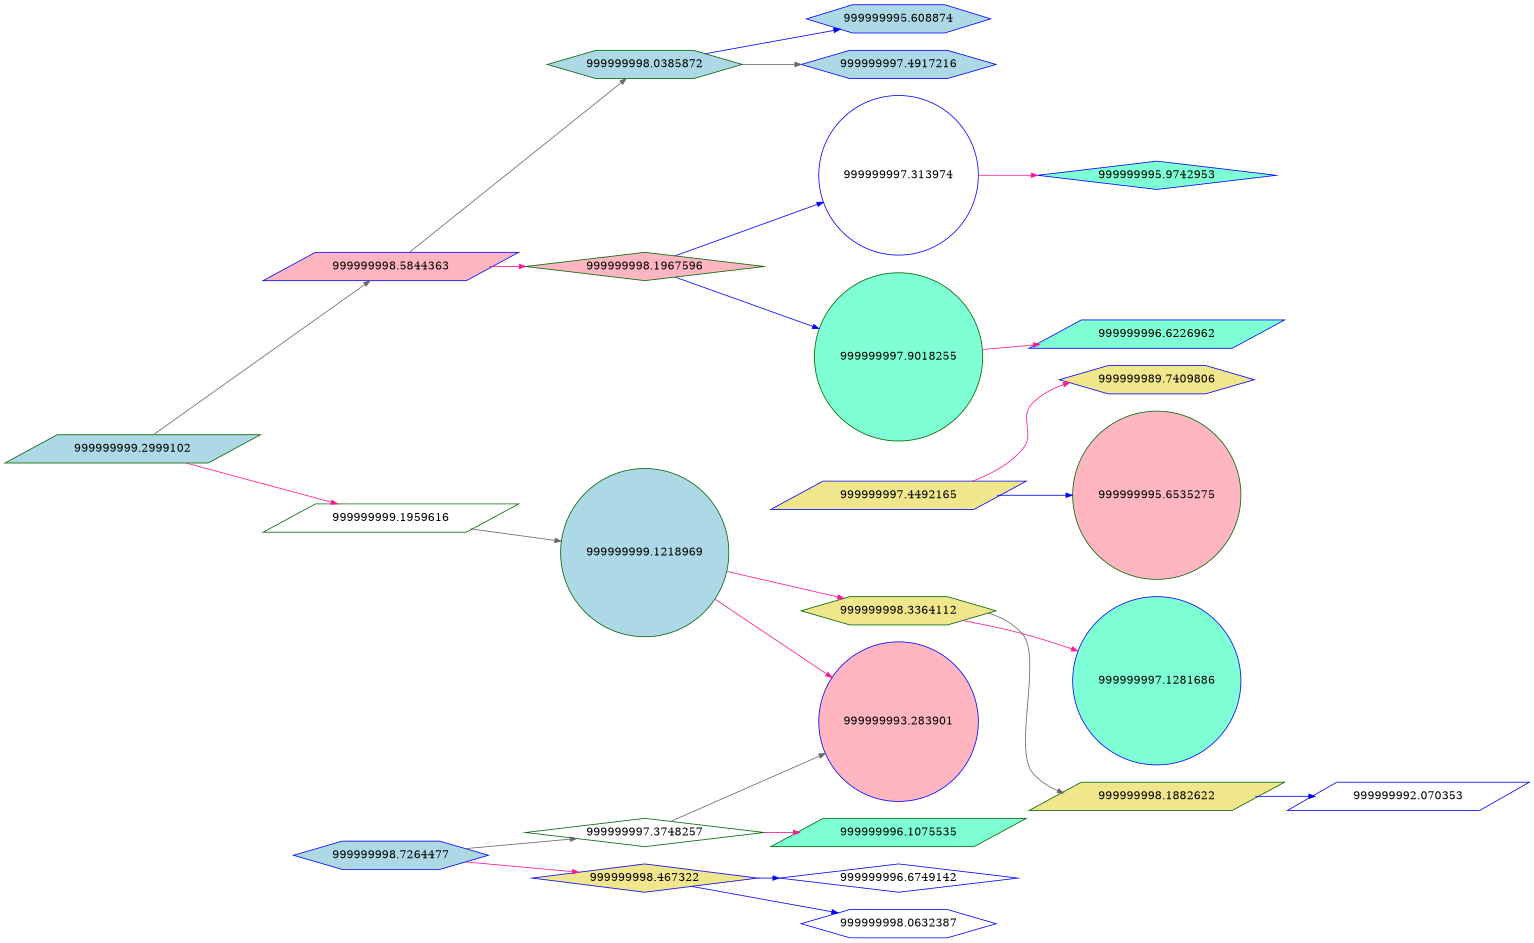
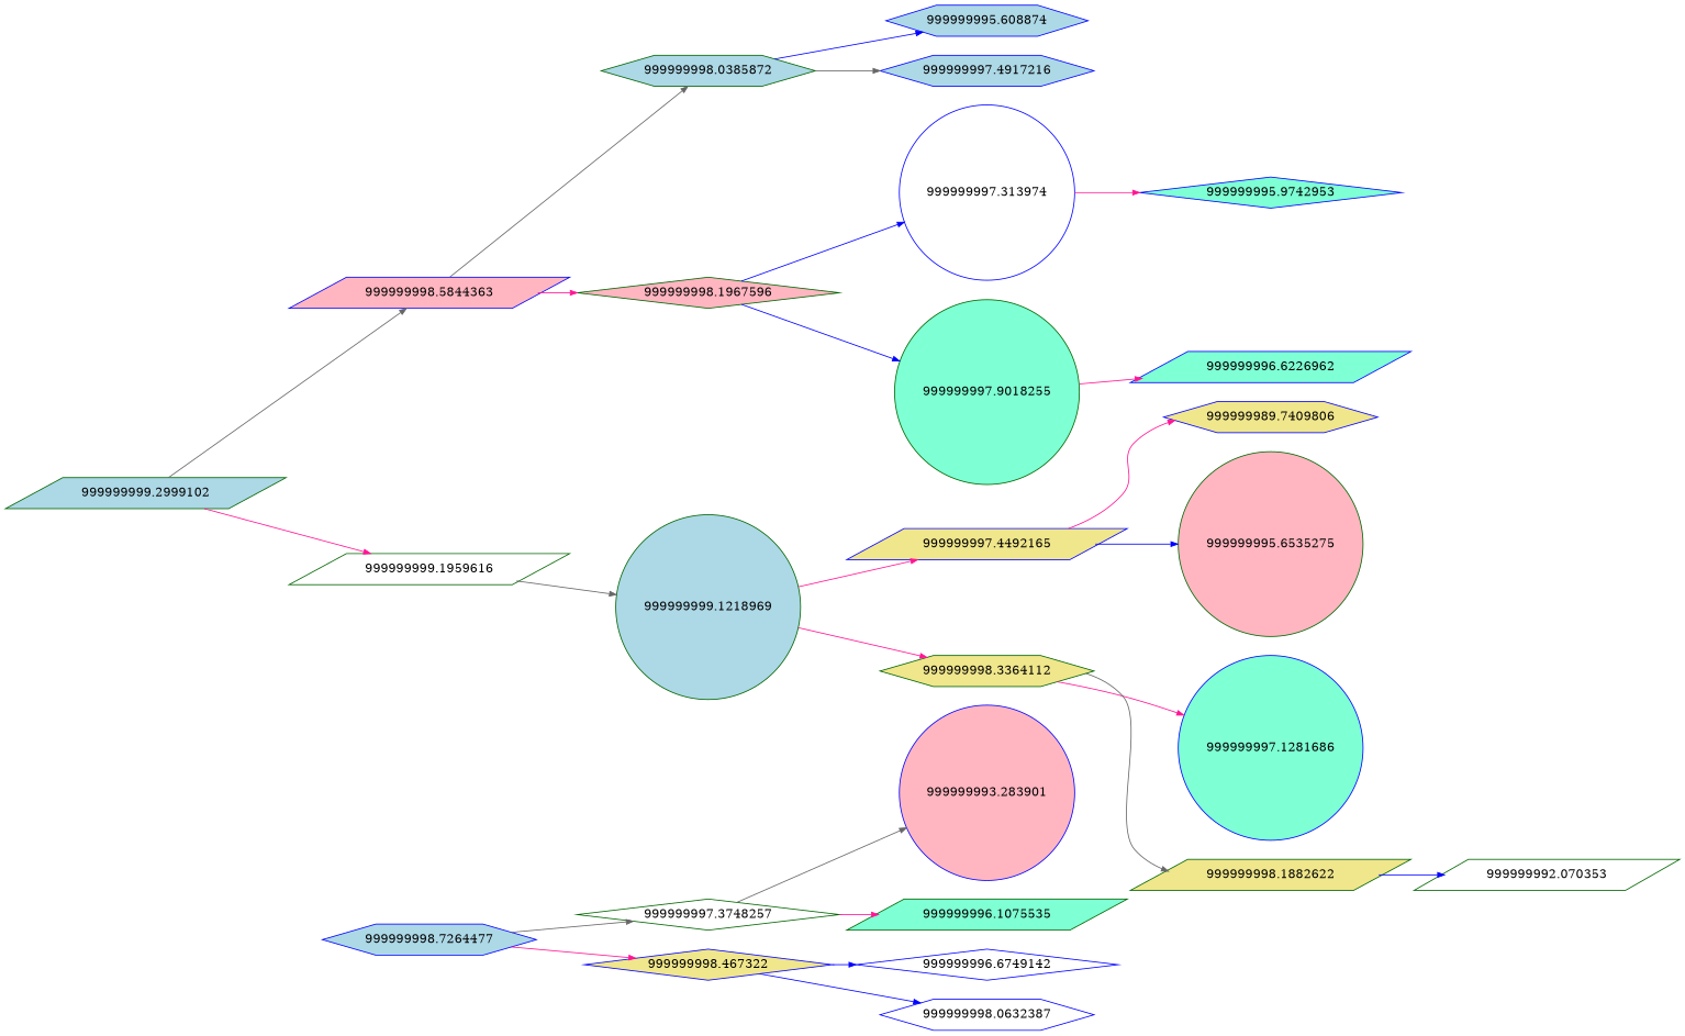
  digraph {
    nodesep=0.3
    rankdir=LR
    ranksep=0.2
    node [color=blue fillcolor=lightblue shape=parallelogram style=filled]
    edge [arrowsize=0.8 color=deeppink]
    n1 [color=darkgreen label=999999999.2999102]
    n2 [color=darkgreen fillcolor=white label=999999999.1959616]
    n3 [fillcolor=lightpink label=999999998.5844363]
    n4 [color=darkgreen label=999999999.1218969 shape=circle]
    n5 [color=darkgreen fillcolor=lightpink label=999999998.1967596 shape=diamond]
    n6 [color=darkgreen label=999999998.0385872 shape=hexagon]
    n7 [label=999999998.7264477 shape=hexagon]
    n8 [color=darkgreen fillcolor=white label=999999997.3748257 shape=diamond]
    n9 [fillcolor=khaki label=999999998.467322 shape=diamond]
    n10 [fillcolor=khaki label=999999997.4492165]
    n11 [color=darkgreen fillcolor=khaki label=999999998.3364112 shape=hexagon]
    n12 [fillcolor=white label=999999997.313974 shape=circle]
    n13 [color=darkgreen fillcolor=aquamarine label=999999997.9018255 shape=circle]
    n14 [label=999999995.608874 shape=hexagon]
    n15 [label=999999997.4917216 shape=hexagon]
    n16 [color=darkgreen fillcolor=aquamarine label=999999996.1075535]
    n17 [fillcolor=lightpink label=999999993.283901 shape=circle]
    n18 [fillcolor=white label=999999996.6749142 shape=diamond]
    n19 [fillcolor=white label=999999998.0632387 shape=hexagon]
    n20 [fillcolor=khaki label=999999989.7409806 shape=hexagon]
    n21 [color=darkgreen fillcolor=lightpink label=999999995.6535275 shape=circle]
    n22 [fillcolor=aquamarine label=999999997.1281686 shape=circle]
    n23 [color=darkgreen fillcolor=khaki label=999999998.1882622]
    n24 [fillcolor=aquamarine label=999999995.9742953 shape=diamond]
    n25 [fillcolor=aquamarine label=999999996.6226962]
-   n26 [fillcolor=white label=999999992.070353]
+   n26 [color=darkgreen fillcolor=white label=999999992.070353]
    n1 -> n2 [side=left]
    n1 -> n3 [color=gray40]
    n2 -> n4 [color=gray40]
    n3 -> n5 [side=left]
    n3 -> n6 [color=gray40]
-   n4 -> n17 [side=left]
+   n4 -> n10 [side=left]
    n4 -> n11
    n5 -> n12 [color=blue side=left]
    n5 -> n13 [color=blue]
    n6 -> n14 [color=blue side=left]
    n6 -> n15 [color=gray40]
    n7 -> n8 [color=gray40 side=left]
    n7 -> n9
    n8 -> n16 [side=left]
    n8 -> n17 [color=gray40]
    n9 -> n18 [color=blue side=left]
    n9 -> n19 [color=blue]
    n10 -> n20 [side=left]
    n10 -> n21 [color=blue]
    n11 -> n22 [side=left]
    n11 -> n23 [color=gray40]
    n12 -> n24
    n13 -> n25 [side=left]
    n23 -> n26 [color=blue side=left]
  }
